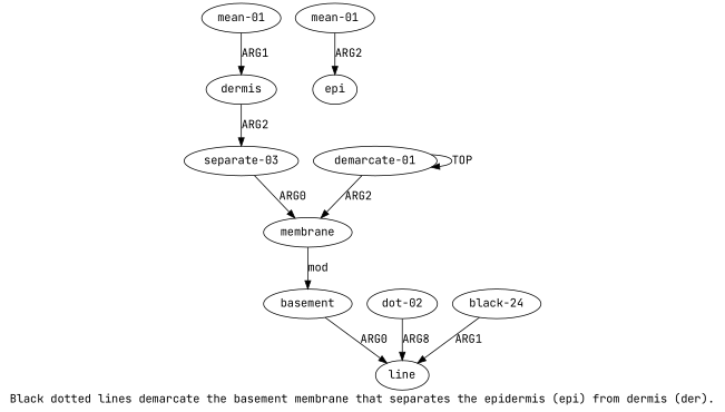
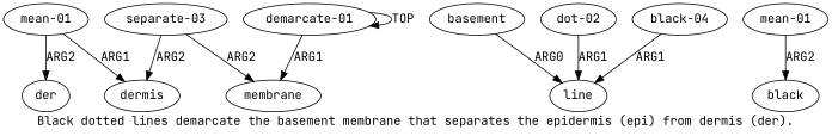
  digraph {
    fontname="JetBrains Mono"
    label="Black dotted lines demarcate the basement membrane that separates the epidermis (epi) from dermis (der)."
    node [color=black fontname="JetBrains Mono" gold_label="mean-01" test_label="mean-01"]
    edge [color=black fontname="JetBrains Mono" gold_label=ARG1 test_label=ARG1]
    n1 [gold_ind=11 label="mean-01" test_ind=11]
    n2 [gold_ind=10 gold_label=dermis label=dermis test_ind=10 test_label=dermis]
+   n3 [gold_ind=12 gold_label=der label=der test_ind=12 test_label=der]
    n4 [gold_ind=1 gold_label=line label=line test_ind=1 test_label=line]
    n5 [gold_ind=0 gold_label="demarcate-01" label="demarcate-01" test_ind=0 test_label="demarcate-01"]
    n6 [gold_ind=4 gold_label=membrane label=membrane test_ind=4 test_label=membrane]
    n7 [gold_ind=5 gold_label=basement label=basement test_ind=5 test_label=basement]
    n8 [gold_ind=3 gold_label="dot-01" label="dot-02" test_ind=3 test_label="dot-01"]
-   n9 [gold_ind=2 gold_label="black-04" label="black-24" test_ind=2 test_label="black-04"]
+   n9 [gold_ind=2 gold_label="black-04" label="black-04" test_ind=2 test_label="black-04"]
    n10 [gold_ind=6 gold_label="separate-01" label="separate-03" test_ind=6 test_label="separate-01"]
-   n11 [gold_ind=9 gold_label=epi label=epi test_ind=9 test_label=epi]
+   n11 [gold_ind=9 gold_label=epi label=black test_ind=9 test_label=epi]
    n12 [gold_ind=8 label="mean-01" test_ind=8]
    n1 -> n2 [label=ARG1]
+   n1 -> n3 [gold_label=ARG2 label=ARG2 test_label=ARG2]
    n5 -> n5 [gold_label=TOP label=TOP test_label=TOP]
-   n5 -> n6 [label=ARG2]
-   n6 -> n7 [gold_label=mod label=mod test_label=mod]
+   n5 -> n6 [label=ARG1]
    n7 -> n4 [gold_label=ARG0 label=ARG0 test_label=ARG0]
-   n8 -> n4 [label=ARG8]
+   n8 -> n4 [label=ARG1]
    n9 -> n4 [label=ARG1]
-   n2 -> n10 [gold_label=ARG2 label=ARG2 test_label=ARG2]
-   n10 -> n6 [gold_label=ARG0 label=ARG0 test_label=ARG0]
+   n10 -> n2 [gold_label=ARG2 label=ARG2 test_label=ARG2]
+   n10 -> n6 [gold_label=ARG0 label=ARG2 test_label=ARG0]
    n12 -> n11 [gold_label=ARG2 label=ARG2 test_label=ARG2]
  }
